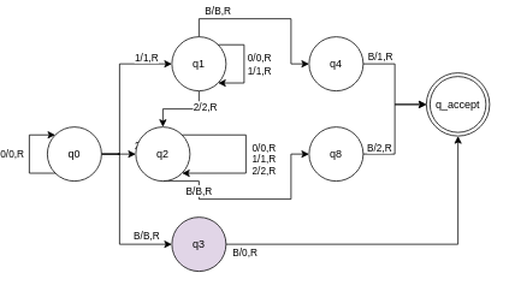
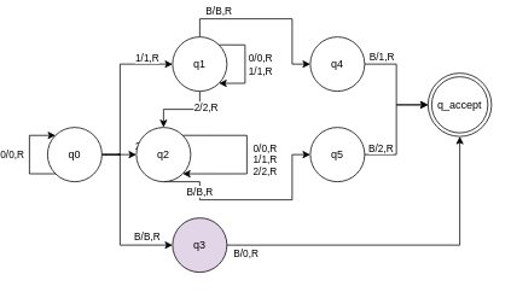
  <mxCell id="0" />
  <mxCell id="1" parent="0" />
  <mxCell id="2" style="edgeStyle=orthogonalEdgeStyle;rounded=0;orthogonalLoop=1;jettySize=auto;html=1;entryX=0;entryY=0.5;entryDx=0;entryDy=0;" edge="1" parent="1" source="8" target="13"><mxGeometry relative="1" as="geometry"><Array as="points"><mxPoint x="120" y="170" /><mxPoint x="120" y="70" /></Array></mxGeometry></mxCell>
  <mxCell id="3" value="2/2,R" style="edgeLabel;html=1;align=center;verticalAlign=middle;resizable=0;points=[];" vertex="1" connectable="0" parent="2"><mxGeometry x="-0.615" y="2" relative="1" as="geometry"><mxPoint x="31" y="4" as="offset" /></mxGeometry></mxCell>
  <mxCell id="4" value="1/1,R" style="edgeLabel;html=1;align=center;verticalAlign=middle;resizable=0;points=[];" vertex="1" connectable="0" parent="2"><mxGeometry x="0.53" y="1" relative="1" as="geometry"><mxPoint x="13" y="-7" as="offset" /></mxGeometry></mxCell>
  <mxCell id="5" style="edgeStyle=orthogonalEdgeStyle;rounded=0;orthogonalLoop=1;jettySize=auto;html=1;entryX=0;entryY=0.5;entryDx=0;entryDy=0;" edge="1" parent="1" source="8" target="16"><mxGeometry relative="1" as="geometry" /></mxCell>
  <mxCell id="6" style="edgeStyle=orthogonalEdgeStyle;rounded=0;orthogonalLoop=1;jettySize=auto;html=1;entryX=0;entryY=0.5;entryDx=0;entryDy=0;" edge="1" parent="1" source="8" target="19"><mxGeometry relative="1" as="geometry"><Array as="points"><mxPoint x="120" y="170" /><mxPoint x="120" y="270" /></Array></mxGeometry></mxCell>
  <mxCell id="7" value="B/B,R" style="edgeLabel;html=1;align=center;verticalAlign=middle;resizable=0;points=[];" vertex="1" connectable="0" parent="6"><mxGeometry x="0.498" relative="1" as="geometry"><mxPoint x="16" y="-10" as="offset" /></mxGeometry></mxCell>
  <mxCell id="8" value="q0" style="ellipse;whiteSpace=wrap;html=1;" vertex="1" parent="1"><mxGeometry x="40" y="140" width="60" height="60" as="geometry" /></mxCell>
  <mxCell id="9" style="edgeStyle=orthogonalEdgeStyle;rounded=0;orthogonalLoop=1;jettySize=auto;html=1;entryX=0.5;entryY=0;entryDx=0;entryDy=0;" edge="1" parent="1" source="13" target="16"><mxGeometry relative="1" as="geometry" /></mxCell>
  <mxCell id="10" value="2/2,R" style="edgeLabel;html=1;align=center;verticalAlign=middle;resizable=0;points=[];" vertex="1" connectable="0" parent="9"><mxGeometry x="-0.157" y="-3" relative="1" as="geometry"><mxPoint x="20" as="offset" /></mxGeometry></mxCell>
  <mxCell id="11" style="edgeStyle=orthogonalEdgeStyle;rounded=0;orthogonalLoop=1;jettySize=auto;html=1;exitX=0.5;exitY=0;exitDx=0;exitDy=0;entryX=0;entryY=0.5;entryDx=0;entryDy=0;" edge="1" parent="1" source="13" target="32"><mxGeometry relative="1" as="geometry"><Array as="points"><mxPoint x="208" y="20" /><mxPoint x="310" y="20" /><mxPoint x="310" y="70" /></Array></mxGeometry></mxCell>
  <mxCell id="12" value="B/B,R" style="edgeLabel;html=1;align=center;verticalAlign=middle;resizable=0;points=[];" vertex="1" connectable="0" parent="11"><mxGeometry x="-0.219" y="1" relative="1" as="geometry"><mxPoint x="-35" y="-9" as="offset" /></mxGeometry></mxCell>
  <mxCell id="13" value="q1" style="ellipse;whiteSpace=wrap;html=1;" vertex="1" parent="1"><mxGeometry x="178" y="40" width="60" height="60" as="geometry" /></mxCell>
  <mxCell id="14" style="edgeStyle=orthogonalEdgeStyle;rounded=0;orthogonalLoop=1;jettySize=auto;html=1;entryX=0;entryY=0.5;entryDx=0;entryDy=0;exitX=0.5;exitY=1;exitDx=0;exitDy=0;" edge="1" parent="1" source="16" target="29"><mxGeometry relative="1" as="geometry"><mxPoint x="208" y="230" as="targetPoint" /><Array as="points"><mxPoint x="208" y="220" /><mxPoint x="310" y="220" /><mxPoint x="310" y="170" /></Array></mxGeometry></mxCell>
  <mxCell id="15" value="B/B,R" style="edgeLabel;html=1;align=center;verticalAlign=middle;resizable=0;points=[];" vertex="1" connectable="0" parent="14"><mxGeometry x="-0.189" y="2" relative="1" as="geometry"><mxPoint x="-35" y="-8" as="offset" /></mxGeometry></mxCell>
  <mxCell id="16" value="q2" style="ellipse;whiteSpace=wrap;html=1;" vertex="1" parent="1"><mxGeometry x="138" y="140" width="60" height="60" as="geometry" /></mxCell>
  <mxCell id="17" style="edgeStyle=orthogonalEdgeStyle;rounded=0;orthogonalLoop=1;jettySize=auto;html=1;" edge="1" parent="1" source="19" target="22"><mxGeometry relative="1" as="geometry" /></mxCell>
  <mxCell id="18" value="B/0,R" style="edgeLabel;html=1;align=center;verticalAlign=middle;resizable=0;points=[];" vertex="1" connectable="0" parent="17"><mxGeometry x="-0.621" y="-1" relative="1" as="geometry"><mxPoint x="-51" y="7" as="offset" /></mxGeometry></mxCell>
  <mxCell id="19" value="q3" style="ellipse;whiteSpace=wrap;html=1;fillColor=#e1d5e7;" vertex="1" parent="1"><mxGeometry x="178" y="240" width="60" height="60" as="geometry" /></mxCell>
  <mxCell id="20" style="edgeStyle=orthogonalEdgeStyle;rounded=0;orthogonalLoop=1;jettySize=auto;html=1;entryX=0;entryY=0;entryDx=0;entryDy=0;exitX=0;exitY=1;exitDx=0;exitDy=0;" edge="1" parent="1" source="8" target="8"><mxGeometry relative="1" as="geometry"><mxPoint x="9.97" y="90" as="sourcePoint" /><mxPoint x="-20.03" y="120" as="targetPoint" /><Array as="points"><mxPoint x="20" y="191" /><mxPoint x="20" y="149" /></Array></mxGeometry></mxCell>
  <mxCell id="21" value="0/0,R" style="edgeLabel;html=1;align=center;verticalAlign=middle;resizable=0;points=[];" vertex="1" connectable="0" parent="20"><mxGeometry x="-0.383" relative="1" as="geometry"><mxPoint x="-20" y="-19" as="offset" /></mxGeometry></mxCell>
  <mxCell id="22" value="q_accept" style="ellipse;shape=doubleEllipse;whiteSpace=wrap;html=1;aspect=fixed;" vertex="1" parent="1"><mxGeometry x="460" y="80" width="70" height="70" as="geometry" /></mxCell>
  <mxCell id="23" style="edgeStyle=orthogonalEdgeStyle;rounded=0;orthogonalLoop=1;jettySize=auto;html=1;exitX=1;exitY=0;exitDx=0;exitDy=0;entryX=1;entryY=1;entryDx=0;entryDy=0;" edge="1" parent="1" source="13" target="13"><mxGeometry relative="1" as="geometry"><mxPoint x="230" y="50" as="targetPoint" /><Array as="points"><mxPoint x="258" y="49" /><mxPoint x="258" y="91" /></Array></mxGeometry></mxCell>
  <mxCell id="24" value="0/0,R&lt;br&gt;1/1,R" style="edgeLabel;html=1;align=center;verticalAlign=middle;resizable=0;points=[];" vertex="1" connectable="0" parent="23"><mxGeometry x="-0.251" relative="1" as="geometry"><mxPoint x="16" y="13" as="offset" /></mxGeometry></mxCell>
  <mxCell id="25" style="edgeStyle=orthogonalEdgeStyle;rounded=0;orthogonalLoop=1;jettySize=auto;html=1;exitX=1;exitY=0;exitDx=0;exitDy=0;entryX=1;entryY=1;entryDx=0;entryDy=0;" edge="1" parent="1" source="16" target="16"><mxGeometry relative="1" as="geometry"><Array as="points"><mxPoint x="260" y="149" /><mxPoint x="260" y="191" /></Array></mxGeometry></mxCell>
  <mxCell id="26" value="0/0,R&lt;br&gt;1/1,R&lt;br&gt;2/2,R" style="edgeLabel;html=1;align=center;verticalAlign=middle;resizable=0;points=[];" vertex="1" connectable="0" parent="25"><mxGeometry x="0.137" y="-1" relative="1" as="geometry"><mxPoint x="20" y="-8" as="offset" /></mxGeometry></mxCell>
  <mxCell id="27" style="edgeStyle=orthogonalEdgeStyle;rounded=0;orthogonalLoop=1;jettySize=auto;html=1;entryX=0;entryY=0.5;entryDx=0;entryDy=0;" edge="1" parent="1" source="29" target="22"><mxGeometry relative="1" as="geometry" /></mxCell>
  <mxCell id="28" value="B/2,R" style="edgeLabel;html=1;align=center;verticalAlign=middle;resizable=0;points=[];" vertex="1" connectable="0" parent="27"><mxGeometry x="-0.666" relative="1" as="geometry"><mxPoint x="-4" y="-8" as="offset" /></mxGeometry></mxCell>
- <mxCell id="29" value="q8" style="ellipse;whiteSpace=wrap;html=1;" vertex="1" parent="1"><mxGeometry x="330" y="140" width="60" height="60" as="geometry" /></mxCell>
+ <mxCell id="29" value="q5" style="ellipse;whiteSpace=wrap;html=1;" vertex="1" parent="1"><mxGeometry x="330" y="140" width="60" height="60" as="geometry" /></mxCell>
  <mxCell id="30" style="edgeStyle=orthogonalEdgeStyle;rounded=0;orthogonalLoop=1;jettySize=auto;html=1;entryX=0;entryY=0.5;entryDx=0;entryDy=0;" edge="1" parent="1" source="32" target="22"><mxGeometry relative="1" as="geometry" /></mxCell>
  <mxCell id="31" value="B/1,R" style="edgeLabel;html=1;align=center;verticalAlign=middle;resizable=0;points=[];" vertex="1" connectable="0" parent="30"><mxGeometry x="-0.65" y="-2" relative="1" as="geometry"><mxPoint x="-2" y="-11" as="offset" /></mxGeometry></mxCell>
  <mxCell id="32" value="q4" style="ellipse;whiteSpace=wrap;html=1;" vertex="1" parent="1"><mxGeometry x="330" y="40" width="60" height="60" as="geometry" /></mxCell>
